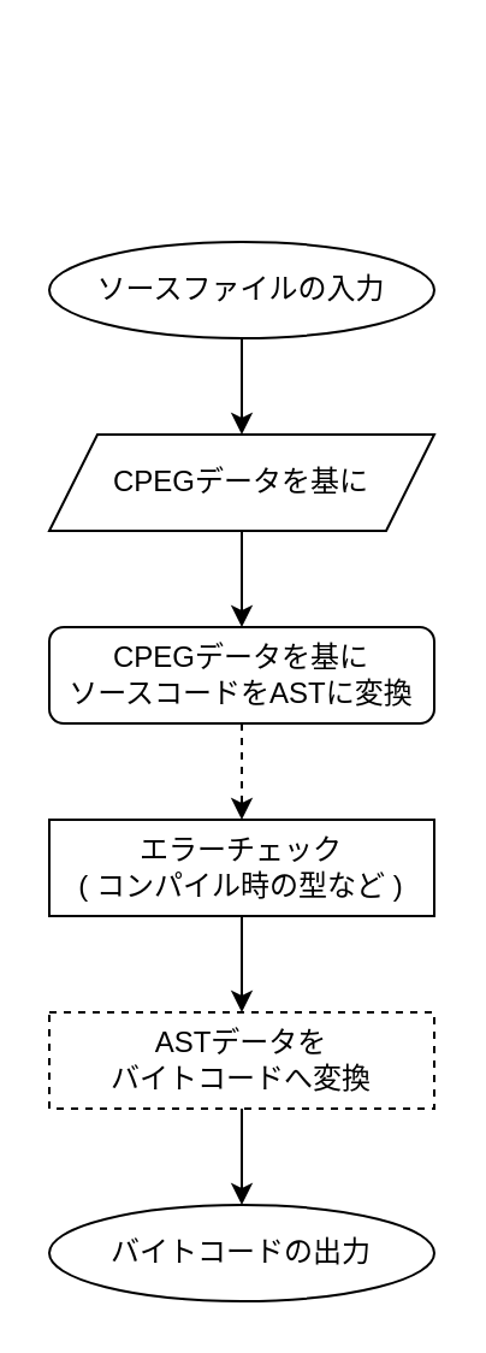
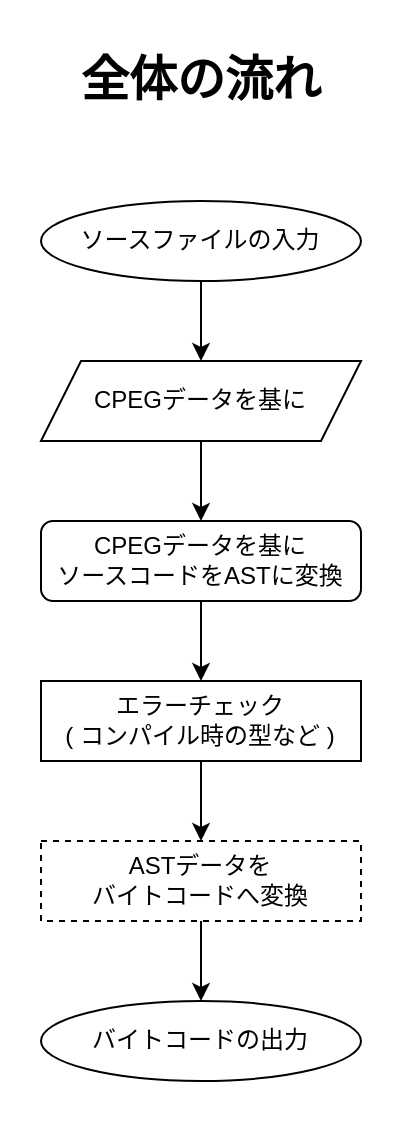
  <mxCell id="0" />
  <mxCell id="1" parent="0" />
- <mxCell id="2" style="edgeStyle=orthogonalEdgeStyle;rounded=0;orthogonalLoop=1;jettySize=auto;html=1;dashed=1;" edge="1" parent="1" source="3" target="8"><mxGeometry relative="1" as="geometry" /></mxCell>
+ <mxCell id="2" style="edgeStyle=orthogonalEdgeStyle;rounded=0;orthogonalLoop=1;jettySize=auto;html=1;" edge="1" parent="1" source="3" target="8"><mxGeometry relative="1" as="geometry" /></mxCell>
  <mxCell id="3" value="CPEGデータを基に&lt;br&gt;ソースコードをASTに変換" style="whiteSpace=wrap;html=1;rounded=1;" vertex="1" parent="1"><mxGeometry x="20" y="260" width="160" height="40" as="geometry" /></mxCell>
+ <mxCell id="4" value="全体の流れ" style="text;strokeColor=none;fillColor=none;html=1;fontSize=24;fontStyle=1;verticalAlign=middle;align=center;" vertex="1" parent="1"><mxGeometry x="28.75" y="20" width="142.5" height="40" as="geometry" /></mxCell>
  <mxCell id="5" style="edgeStyle=orthogonalEdgeStyle;rounded=0;orthogonalLoop=1;jettySize=auto;html=1;exitX=0.5;exitY=1;exitDx=0;exitDy=0;entryX=0.5;entryY=0;entryDx=0;entryDy=0;" edge="1" parent="1" source="6" target="11"><mxGeometry relative="1" as="geometry" /></mxCell>
  <mxCell id="6" value="ASTデータを&lt;br&gt;バイトコードへ変換" style="rounded=0;whiteSpace=wrap;html=1;dashed=1;" vertex="1" parent="1"><mxGeometry x="20" y="420" width="160" height="40" as="geometry" /></mxCell>
  <mxCell id="7" style="edgeStyle=orthogonalEdgeStyle;rounded=0;orthogonalLoop=1;jettySize=auto;html=1;entryX=0.5;entryY=0;entryDx=0;entryDy=0;" edge="1" parent="1" source="8" target="6"><mxGeometry relative="1" as="geometry"><mxPoint x="100" y="420" as="targetPoint" /></mxGeometry></mxCell>
  <mxCell id="8" value="エラーチェック&lt;br&gt;( コンパイル時の型など )" style="rounded=0;whiteSpace=wrap;html=1;" vertex="1" parent="1"><mxGeometry x="20" y="340" width="160" height="40" as="geometry" /></mxCell>
  <mxCell id="9" style="edgeStyle=orthogonalEdgeStyle;rounded=0;orthogonalLoop=1;jettySize=auto;html=1;exitX=0.5;exitY=1;exitDx=0;exitDy=0;entryX=0.5;entryY=0;entryDx=0;entryDy=0;" edge="1" parent="1" source="10" target="12"><mxGeometry relative="1" as="geometry" /></mxCell>
  <mxCell id="10" value="ソースファイルの入力" style="ellipse;whiteSpace=wrap;html=1;" vertex="1" parent="1"><mxGeometry x="20" y="100" width="160" height="40" as="geometry" /></mxCell>
  <mxCell id="11" value="バイトコードの出力" style="ellipse;whiteSpace=wrap;html=1;" vertex="1" parent="1"><mxGeometry x="20" y="500" width="160" height="40" as="geometry" /></mxCell>
  <mxCell id="12" value="CPEGデータを基に" style="shape=parallelogram;perimeter=parallelogramPerimeter;whiteSpace=wrap;html=1;fixedSize=1;" vertex="1" parent="1"><mxGeometry x="20" y="180" width="160" height="40" as="geometry" /></mxCell>
  <mxCell id="13" value="" style="endArrow=classic;html=1;entryX=0.5;entryY=0;entryDx=0;entryDy=0;exitX=0.5;exitY=1;exitDx=0;exitDy=0;" edge="1" parent="1" source="12" target="3"><mxGeometry width="50" height="50" relative="1" as="geometry"><mxPoint x="70" y="270" as="sourcePoint" /><mxPoint x="120" y="220" as="targetPoint" /></mxGeometry></mxCell>
